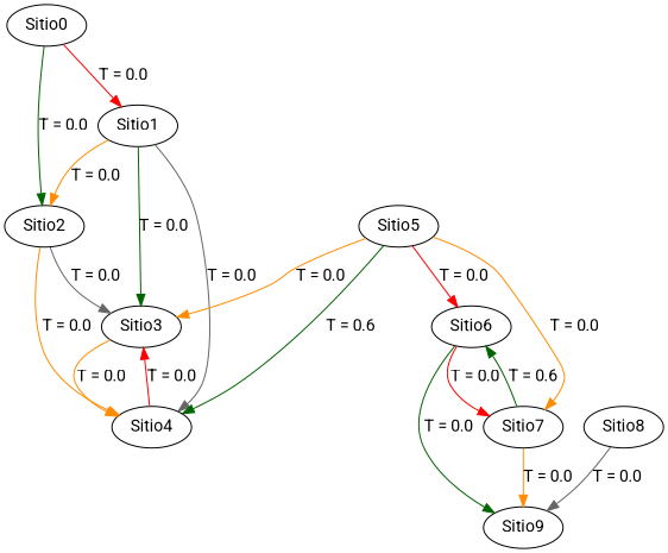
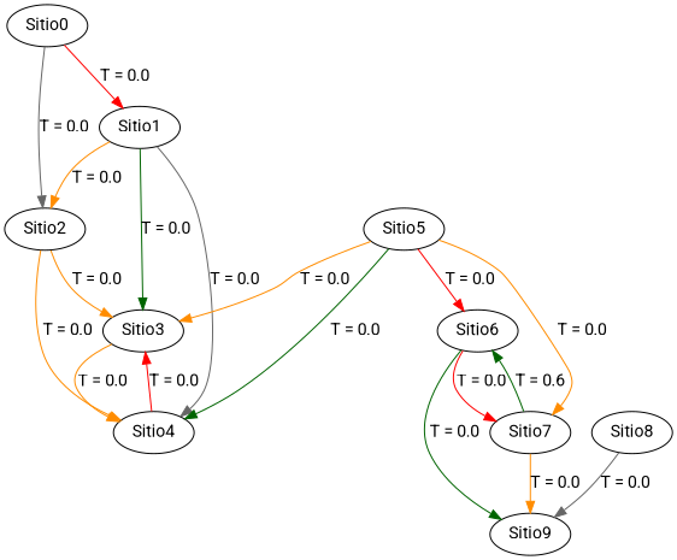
  strict digraph {
    fontname=Roboto
    node [fontname=Roboto]
    edge [color=darkorange fontname=Roboto]
    n1 [label=Sitio0]
    n2 [label=Sitio1]
    n3 [label=Sitio2]
    n4 [label=Sitio3]
    n5 [label=Sitio4]
    n6 [label=Sitio5]
    n7 [label=Sitio6]
    n8 [label=Sitio7]
    n9 [label=Sitio9]
    n10 [label=Sitio8]
    n1 -> n2 [color=red label="T = 0.0"]
-   n1 -> n3 [color=darkgreen label="T = 0.0"]
+   n1 -> n3 [color=gray40 label="T = 0.0"]
    n2 -> n3 [label="T = 0.0"]
    n2 -> n4 [color=darkgreen label="T = 0.0"]
    n2 -> n5 [color=gray40 label="T = 0.0"]
-   n3 -> n4 [color=gray40 label="T = 0.0"]
+   n3 -> n4 [label="T = 0.0"]
    n3 -> n5 [label="T = 0.0"]
    n4 -> n5 [label="T = 0.0"]
    n5 -> n4 [color=red label="T = 0.0"]
    n6 -> n4 [label="T = 0.0"]
-   n6 -> n5 [color=darkgreen label="T = 0.6"]
+   n6 -> n5 [color=darkgreen label="T = 0.0"]
    n6 -> n7 [color=red label="T = 0.0"]
    n6 -> n8 [label="T = 0.0"]
    n7 -> n8 [color=red label="T = 0.0"]
    n7 -> n9 [color=darkgreen label="T = 0.0"]
    n8 -> n7 [color=darkgreen label="T = 0.6"]
    n8 -> n9 [label="T = 0.0"]
    n10 -> n9 [color=gray40 label="T = 0.0"]
  }
